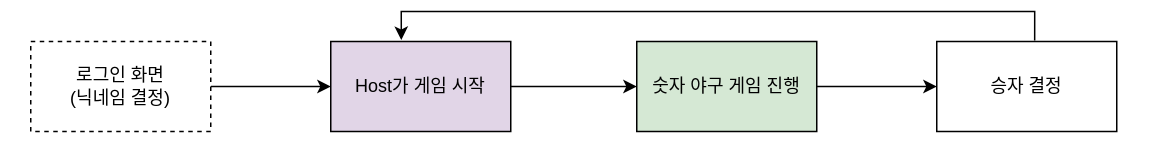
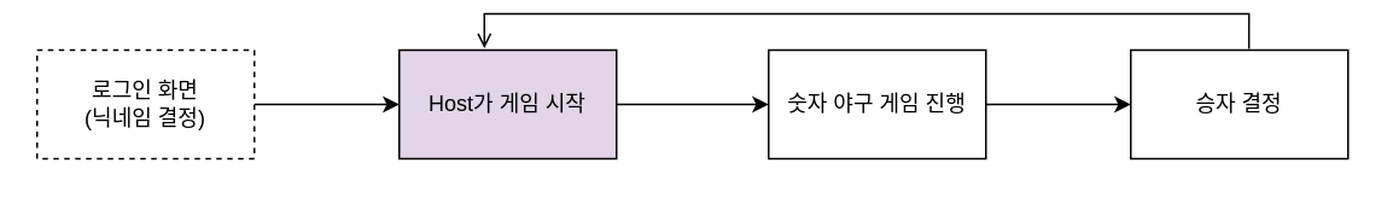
  <mxCell id="0" />
  <mxCell id="1" parent="0" />
  <mxCell id="2" value="" style="edgeStyle=orthogonalEdgeStyle;rounded=0;orthogonalLoop=1;jettySize=auto;html=1;" edge="1" parent="1" source="3" target="5"><mxGeometry relative="1" as="geometry" /></mxCell>
  <mxCell id="3" value="로그인 화면&lt;div&gt;(닉네임 결정)&lt;/div&gt;" style="rounded=0;whiteSpace=wrap;html=1;dashed=1;" vertex="1" parent="1"><mxGeometry x="20" y="20" width="120" height="60" as="geometry" /></mxCell>
  <mxCell id="4" value="" style="edgeStyle=orthogonalEdgeStyle;rounded=0;orthogonalLoop=1;jettySize=auto;html=1;" edge="1" parent="1" source="5" target="7"><mxGeometry relative="1" as="geometry" /></mxCell>
  <mxCell id="5" value="Host가 게임 시작" style="rounded=0;whiteSpace=wrap;html=1;fillColor=#e1d5e7;" vertex="1" parent="1"><mxGeometry x="220" y="20" width="120" height="60" as="geometry" /></mxCell>
  <mxCell id="6" value="" style="edgeStyle=orthogonalEdgeStyle;rounded=0;orthogonalLoop=1;jettySize=auto;html=1;" edge="1" parent="1" source="7" target="9"><mxGeometry relative="1" as="geometry" /></mxCell>
- <mxCell id="7" value="숫자 야구 게임 진행" style="rounded=0;whiteSpace=wrap;html=1;fillColor=#d5e8d4;" vertex="1" parent="1"><mxGeometry x="424" y="20" width="120" height="60" as="geometry" /></mxCell>
- <mxCell id="8" style="edgeStyle=orthogonalEdgeStyle;rounded=0;orthogonalLoop=1;jettySize=auto;html=1;entryX=0.392;entryY=-0.017;entryDx=0;entryDy=0;entryPerimeter=0;exitX=0.544;exitY=-0.01;exitDx=0;exitDy=0;exitPerimeter=0;" edge="1" parent="1" source="9" target="5"><mxGeometry relative="1" as="geometry"><mxPoint x="480" y="10" as="sourcePoint" /></mxGeometry></mxCell>
+ <mxCell id="7" value="숫자 야구 게임 진행" style="rounded=0;whiteSpace=wrap;html=1;" vertex="1" parent="1"><mxGeometry x="424" y="20" width="120" height="60" as="geometry" /></mxCell>
+ <mxCell id="8" style="edgeStyle=orthogonalEdgeStyle;rounded=0;orthogonalLoop=1;jettySize=auto;html=1;entryX=0.392;entryY=-0.017;entryDx=0;entryDy=0;entryPerimeter=0;exitX=0.544;exitY=-0.01;exitDx=0;exitDy=0;exitPerimeter=0;endArrow=open;" edge="1" parent="1" source="9" target="5"><mxGeometry relative="1" as="geometry"><mxPoint x="480" y="10" as="sourcePoint" /></mxGeometry></mxCell>
  <mxCell id="9" value="승자 결정" style="rounded=0;whiteSpace=wrap;html=1;" vertex="1" parent="1"><mxGeometry x="624" y="20" width="120" height="60" as="geometry" /></mxCell>
